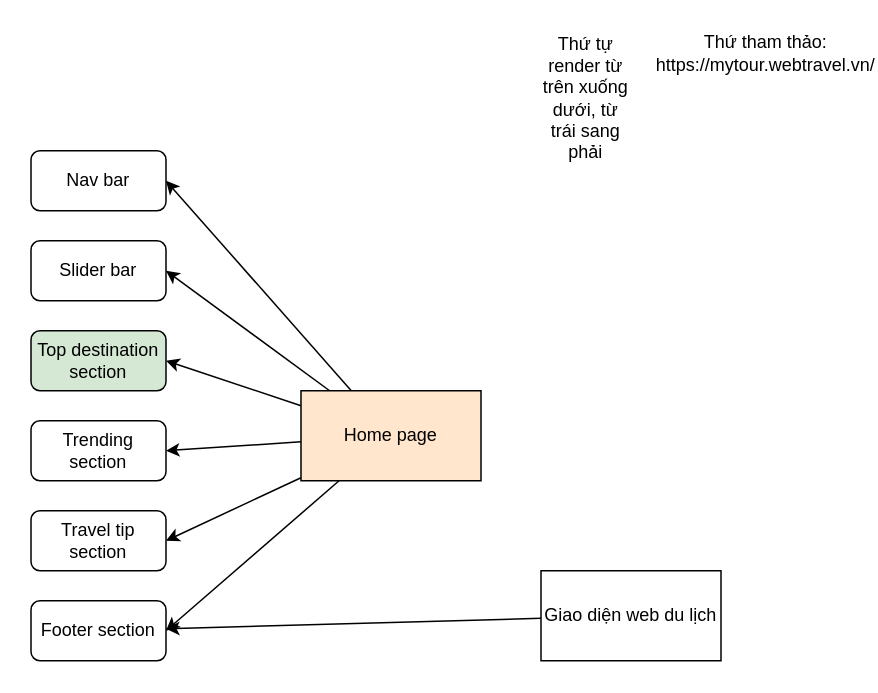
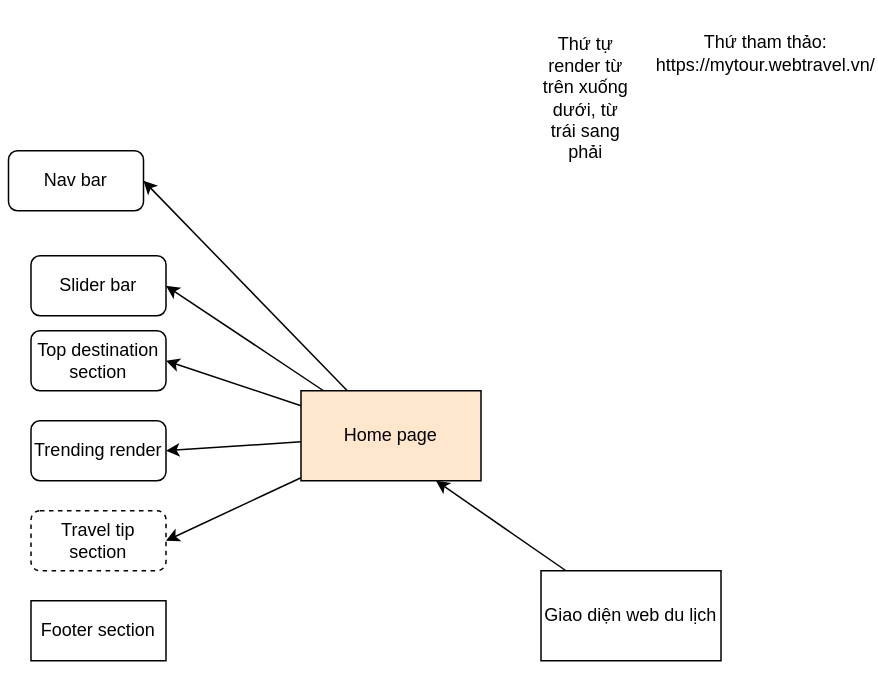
  <mxCell id="0" />
  <mxCell id="1" parent="0" />
- <mxCell id="2" style="edgeStyle=none;html=1;" edge="1" parent="1" source="3" target="16"><mxGeometry relative="1" as="geometry" /></mxCell>
+ <mxCell id="2" style="edgeStyle=none;html=1;entryX=0.75;entryY=1;entryDx=0;entryDy=0;" edge="1" parent="1" source="3" target="10"><mxGeometry relative="1" as="geometry" /></mxCell>
  <mxCell id="3" value="Giao diện web du lịch" style="rounded=0;whiteSpace=wrap;html=1;" vertex="1" parent="1"><mxGeometry x="360" y="380" width="120" height="60" as="geometry" /></mxCell>
  <mxCell id="4" style="edgeStyle=none;html=1;entryX=1;entryY=0.5;entryDx=0;entryDy=0;" edge="1" parent="1" source="10" target="11"><mxGeometry relative="1" as="geometry" /></mxCell>
  <mxCell id="5" style="edgeStyle=none;html=1;entryX=1;entryY=0.5;entryDx=0;entryDy=0;" edge="1" parent="1" source="10" target="12"><mxGeometry relative="1" as="geometry" /></mxCell>
  <mxCell id="6" style="edgeStyle=none;html=1;entryX=1;entryY=0.5;entryDx=0;entryDy=0;" edge="1" parent="1" source="10" target="13"><mxGeometry relative="1" as="geometry" /></mxCell>
  <mxCell id="7" style="edgeStyle=none;html=1;entryX=1;entryY=0.5;entryDx=0;entryDy=0;" edge="1" parent="1" source="10" target="14"><mxGeometry relative="1" as="geometry" /></mxCell>
  <mxCell id="8" style="edgeStyle=none;html=1;entryX=1;entryY=0.5;entryDx=0;entryDy=0;" edge="1" parent="1" source="10" target="15"><mxGeometry relative="1" as="geometry" /></mxCell>
- <mxCell id="9" style="edgeStyle=none;html=1;entryX=1;entryY=0.5;entryDx=0;entryDy=0;" edge="1" parent="1" source="10" target="16"><mxGeometry relative="1" as="geometry" /></mxCell>
  <mxCell id="10" value="Home page" style="rounded=0;whiteSpace=wrap;html=1;fillColor=#ffe6cc;" vertex="1" parent="1"><mxGeometry x="200" y="260" width="120" height="60" as="geometry" /></mxCell>
- <mxCell id="11" value="Nav bar" style="rounded=1;whiteSpace=wrap;html=1;" vertex="1" parent="1"><mxGeometry x="20" y="100" width="90" height="40" as="geometry" /></mxCell>
- <mxCell id="12" value="Slider bar" style="rounded=1;whiteSpace=wrap;html=1;" vertex="1" parent="1"><mxGeometry x="20" y="160" width="90" height="40" as="geometry" /></mxCell>
- <mxCell id="13" value="Top destination section" style="rounded=1;whiteSpace=wrap;html=1;fillColor=#d5e8d4;" vertex="1" parent="1"><mxGeometry x="20" y="220" width="90" height="40" as="geometry" /></mxCell>
- <mxCell id="14" value="Trending section" style="rounded=1;whiteSpace=wrap;html=1;" vertex="1" parent="1"><mxGeometry x="20" y="280" width="90" height="40" as="geometry" /></mxCell>
- <mxCell id="15" value="Travel tip section" style="rounded=1;whiteSpace=wrap;html=1;" vertex="1" parent="1"><mxGeometry x="20" y="340" width="90" height="40" as="geometry" /></mxCell>
- <mxCell id="16" value="Footer section" style="rounded=1;whiteSpace=wrap;html=1;" vertex="1" parent="1"><mxGeometry x="20" y="400" width="90" height="40" as="geometry" /></mxCell>
+ <mxCell id="11" value="Nav bar" style="rounded=1;whiteSpace=wrap;html=1;" vertex="1" parent="1"><mxGeometry x="5" y="100" width="90" height="40" as="geometry" /></mxCell>
+ <mxCell id="12" value="Slider bar" style="rounded=1;whiteSpace=wrap;html=1;" vertex="1" parent="1"><mxGeometry x="20" y="170" width="90" height="40" as="geometry" /></mxCell>
+ <mxCell id="13" value="Top destination section" style="rounded=1;whiteSpace=wrap;html=1;" vertex="1" parent="1"><mxGeometry x="20" y="220" width="90" height="40" as="geometry" /></mxCell>
+ <mxCell id="14" value="Trending render" style="rounded=1;whiteSpace=wrap;html=1;" vertex="1" parent="1"><mxGeometry x="20" y="280" width="90" height="40" as="geometry" /></mxCell>
+ <mxCell id="15" value="Travel tip section" style="rounded=1;whiteSpace=wrap;html=1;dashed=1;" vertex="1" parent="1"><mxGeometry x="20" y="340" width="90" height="40" as="geometry" /></mxCell>
+ <mxCell id="16" value="Footer section" style="whiteSpace=wrap;html=1;rounded=0;" vertex="1" parent="1"><mxGeometry x="20" y="400" width="90" height="40" as="geometry" /></mxCell>
  <mxCell id="17" value="Thứ tự render từ trên xuống dưới, từ trái sang phải" style="text;html=1;strokeColor=none;fillColor=none;align=center;verticalAlign=middle;whiteSpace=wrap;rounded=0;" vertex="1" parent="1"><mxGeometry x="360" y="50" width="60" height="30" as="geometry" /></mxCell>
  <mxCell id="18" value="Thứ tham thảo:&lt;br&gt;https://mytour.webtravel.vn/&lt;br&gt;" style="text;html=1;strokeColor=none;fillColor=none;align=center;verticalAlign=middle;whiteSpace=wrap;rounded=0;" vertex="1" parent="1"><mxGeometry x="480" width="60" height="30" as="geometry" y="20" /></mxCell>
